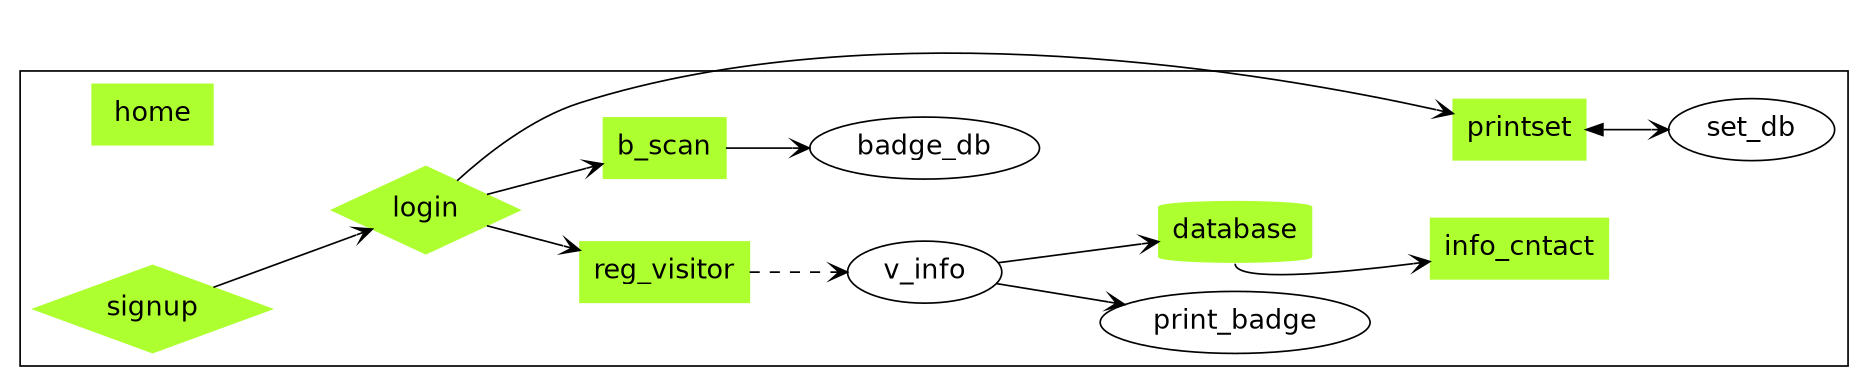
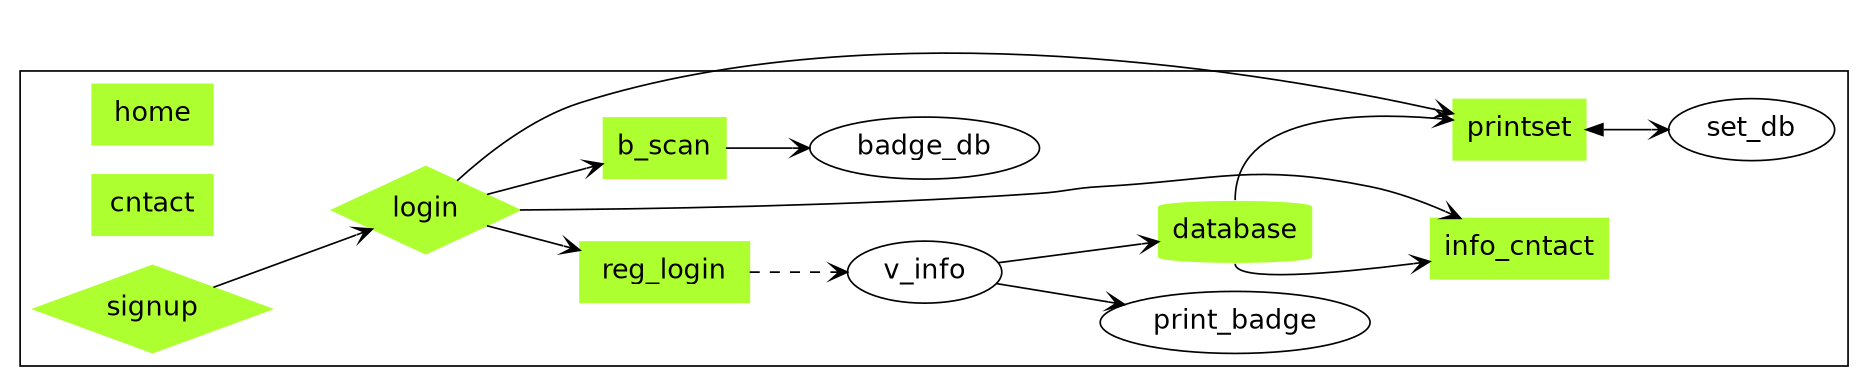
  digraph {
    fontname="DejaVu Sans"
    rankdir=LR
    node [color=greenyellow fontname="DejaVu Sans" fontsize=16 shape=rect style=filled]
    edge [arrowhead=open fontname="DejaVu Sans"]
    home [height=0.5 width=1]
-   reg_visitor [height=0.5 width=1]
+   reg_visitor [height=0.5 width=1 label=reg_login]
    v_info [height=0.5 width=1 color="" shape="" style=""]
    n4 [height=0.5 label=info_cntact width=1]
    b_scan [height=0.5 width=1]
    n6 [height=0.5 label=badge_db width=1 color="" shape="" style=""]
    print_badge [height=0.5 width=1 color="" shape="" style=""]
    printset [height=0.5 width=1]
    set_db [height=0.5 width=1 color="" shape="" style=""]
+   cntact [height=0.5 width=1]
    signup [height=0.5 shape=Mdiamond width=1]
    login [height=0.5 shape=Mdiamond width=1]
    database [height=0.5 shape=cylinder width=1]
    subgraph cluster_1 {
      home
      reg_visitor
      v_info
      n4
      b_scan
      n6
      print_badge
      printset
      set_db
+     cntact
      signup
      login
      database
    }
    reg_visitor -> v_info [decorate=true style=dashed]
    v_info -> print_badge
    v_info -> database
    b_scan -> n6
    printset -> set_db [dir=both]
    signup -> login
    login -> reg_visitor
+   login -> n4
    login -> b_scan
    login -> printset
    database -> n4 [tailport=s]
+   database -> printset [tailport=n]
  }
